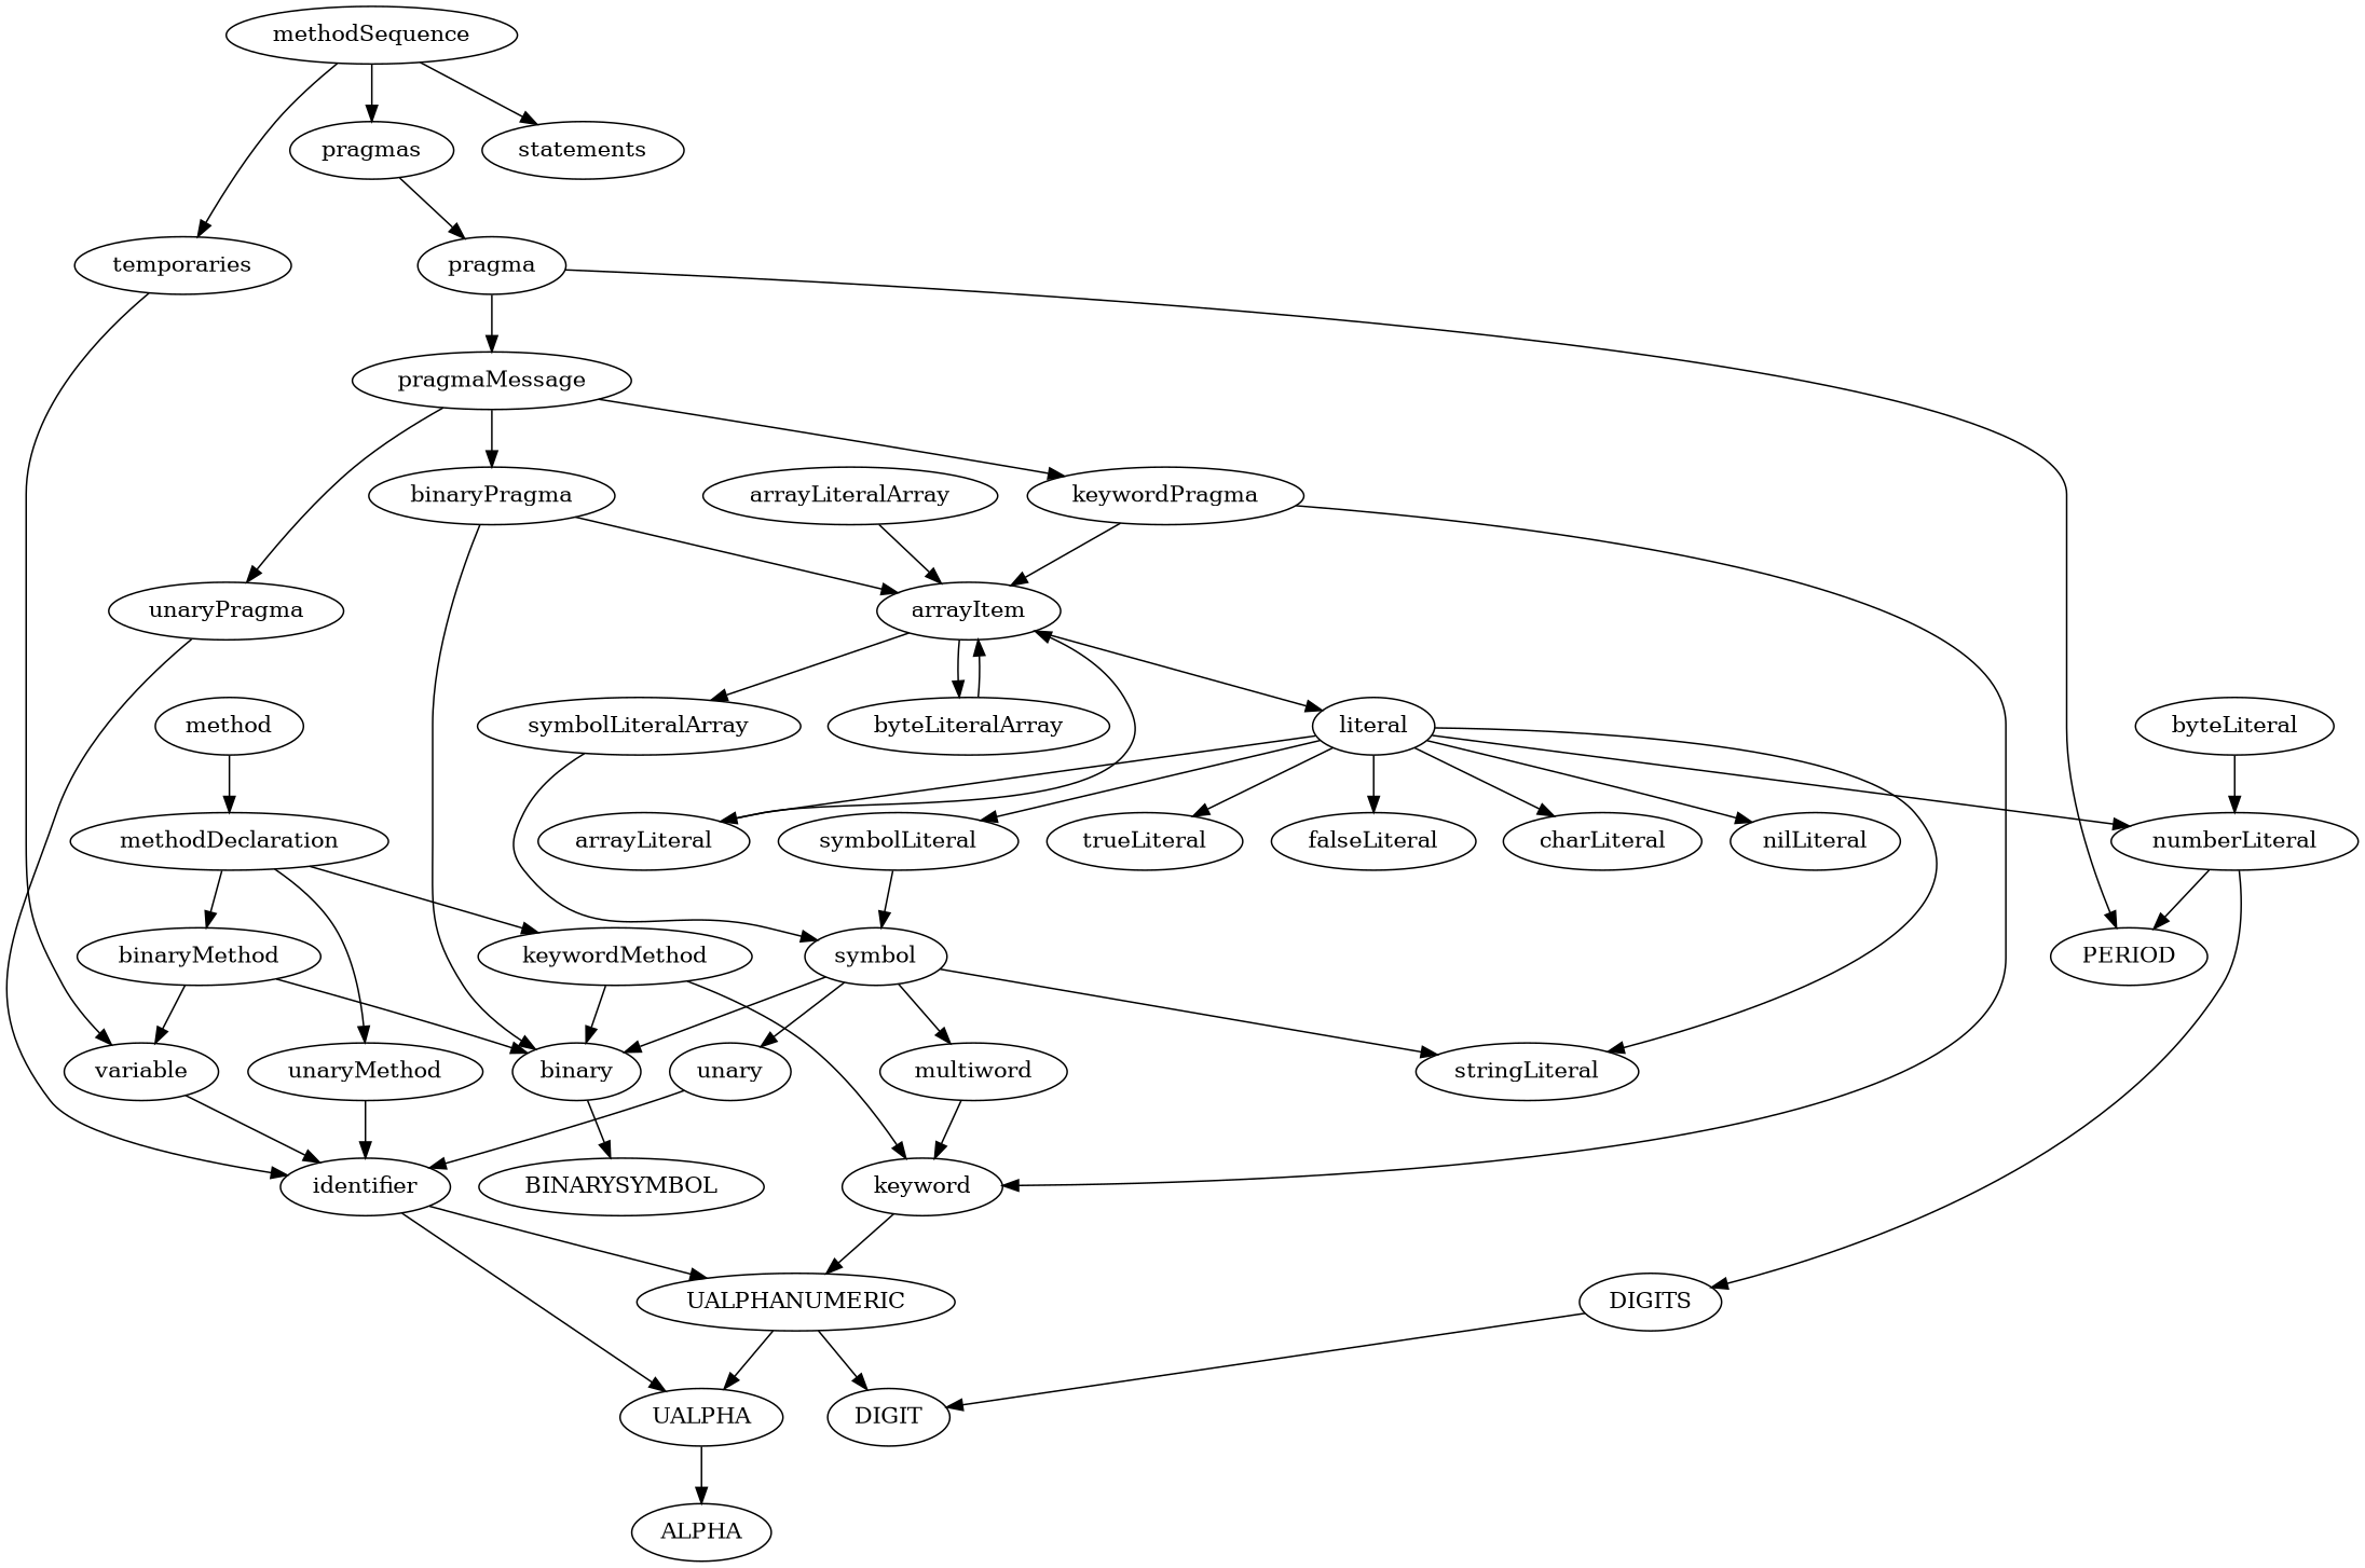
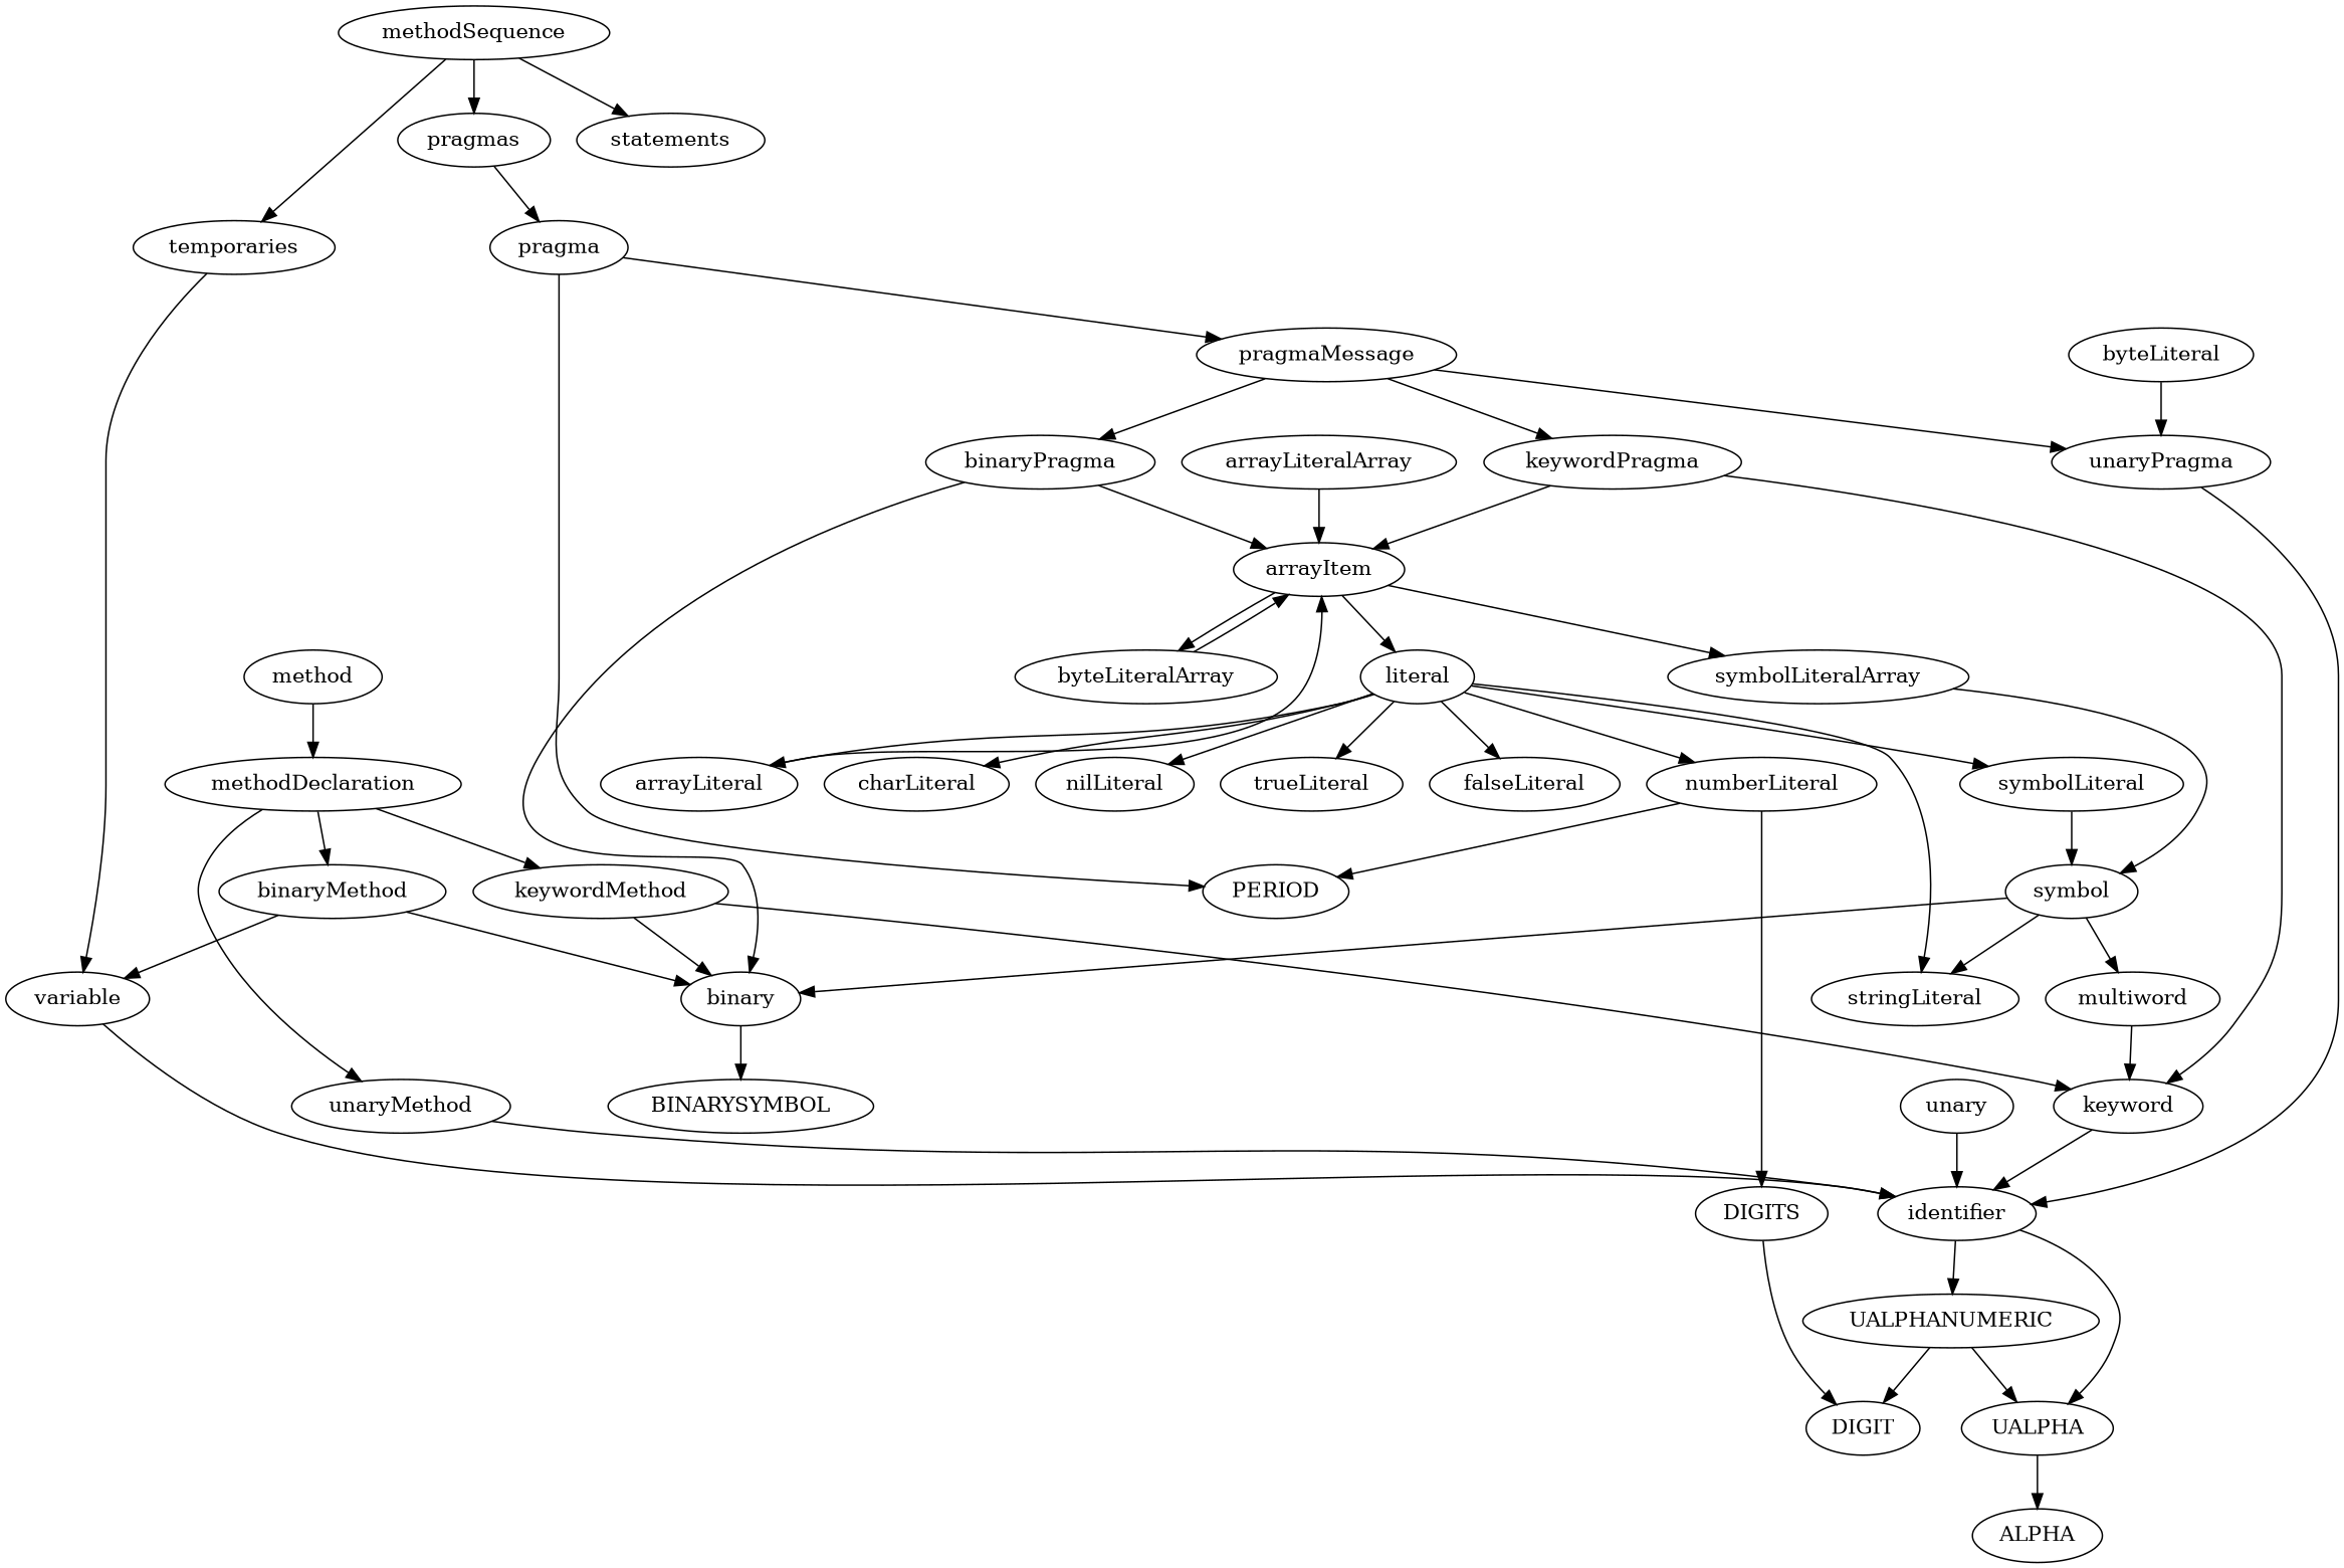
  digraph {
    method
    methodDeclaration
    keywordMethod
    unaryMethod
    binaryMethod
    methodSequence
    pragmas
    temporaries
    statements
    keyword
    binary
    identifier
    variable
    UALPHA
    UALPHANUMERIC
    ALPHA
    DIGIT
    BINARYSYMBOL
    pragma
    PERIOD
    pragmaMessage
    keywordPragma
    unaryPragma
    binaryPragma
    arrayItem
    literal
    symbolLiteralArray
    byteLiteralArray
    numberLiteral
    stringLiteral
    charLiteral
    arrayLiteral
    symbolLiteral
    nilLiteral
    trueLiteral
    falseLiteral
    symbol
    arrayLiteralArray
    DIGITS
    byteLiteral
    unary
    multiword
    method -> methodDeclaration
    methodDeclaration -> keywordMethod
    methodDeclaration -> unaryMethod
    methodDeclaration -> binaryMethod
    keywordMethod -> keyword
    keywordMethod -> binary
    unaryMethod -> identifier
    binaryMethod -> binary
    binaryMethod -> variable
    methodSequence -> pragmas
    methodSequence -> temporaries
    methodSequence -> statements
    pragmas -> pragma
    temporaries -> variable
-   keyword -> UALPHANUMERIC
+   keyword -> identifier
    binary -> BINARYSYMBOL
    identifier -> UALPHA
    identifier -> UALPHANUMERIC
    variable -> identifier
    UALPHA -> ALPHA
    UALPHANUMERIC -> UALPHA
    UALPHANUMERIC -> DIGIT
    pragma -> PERIOD
    pragma -> pragmaMessage
    pragmaMessage -> keywordPragma
    pragmaMessage -> unaryPragma
    pragmaMessage -> binaryPragma
    keywordPragma -> keyword
    keywordPragma -> arrayItem
    unaryPragma -> identifier
    binaryPragma -> binary
    binaryPragma -> arrayItem
    arrayItem -> literal
    arrayItem -> symbolLiteralArray
    arrayItem -> byteLiteralArray
    literal -> numberLiteral
    literal -> stringLiteral
    literal -> charLiteral
    literal -> arrayLiteral
    literal -> symbolLiteral
    literal -> nilLiteral
    literal -> trueLiteral
    literal -> falseLiteral
    symbolLiteralArray -> symbol
    byteLiteralArray -> arrayItem
    numberLiteral -> PERIOD
    numberLiteral -> DIGITS
    arrayLiteral -> arrayItem
    symbolLiteral -> symbol
    symbol -> binary
    symbol -> stringLiteral
-   symbol -> unary
    symbol -> multiword
    arrayLiteralArray -> arrayItem
    DIGITS -> DIGIT
-   byteLiteral -> numberLiteral
+   byteLiteral -> unaryPragma
    unary -> identifier
    multiword -> keyword
  }
